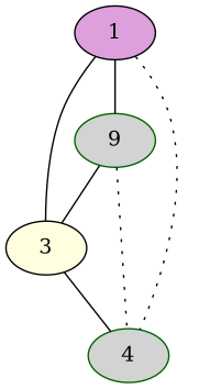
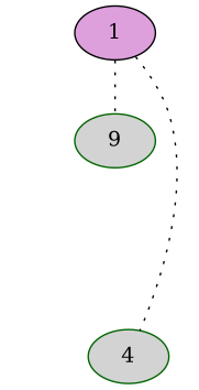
  graph {
    node [color=darkgreen fillcolor=lightgrey style=filled]
    edge [style=solid]
    n1 [label=9]
    1 [color=black fillcolor=plum]
-   3 [color=black fillcolor=lightyellow]
    4
-   n1 -- 3
-   n1 -- 4 [style=dotted]
-   1 -- n1
-   1 -- 3
+   1 -- n1 [style=dotted]
    1 -- 4 [style=dotted]
-   3 -- 4
  }
